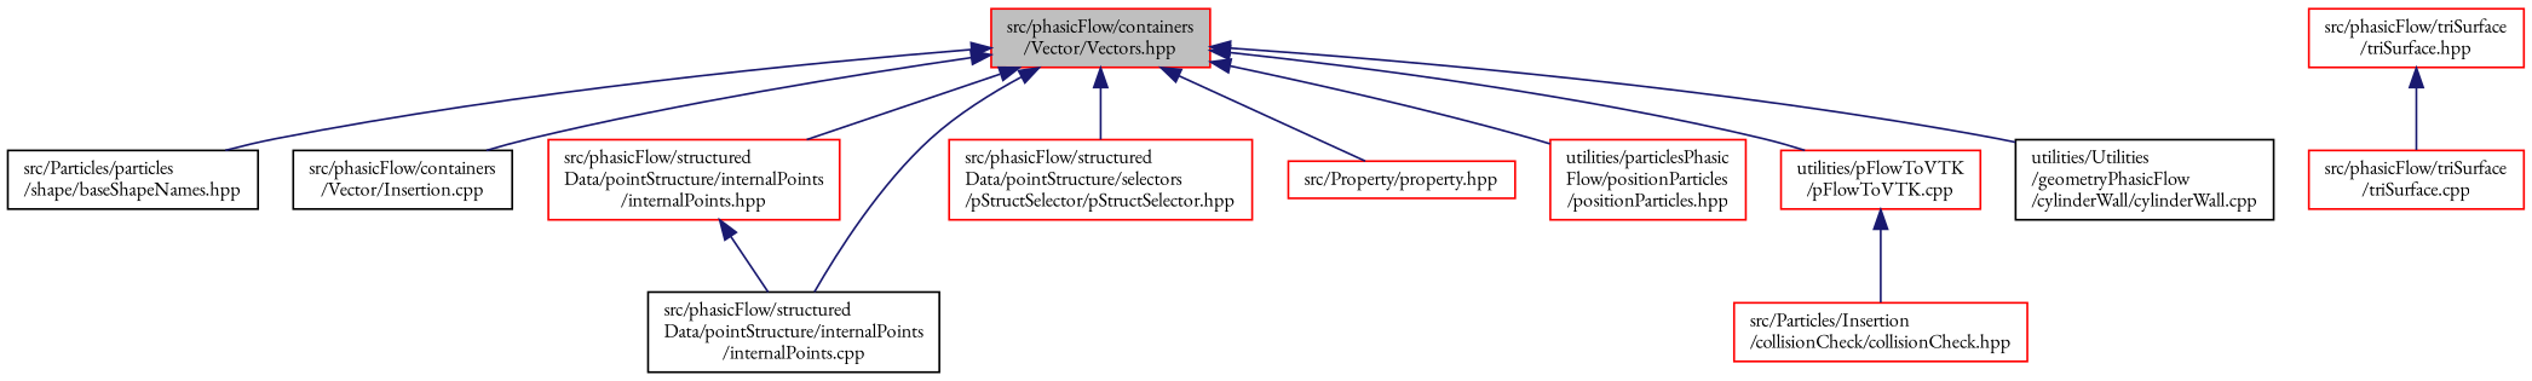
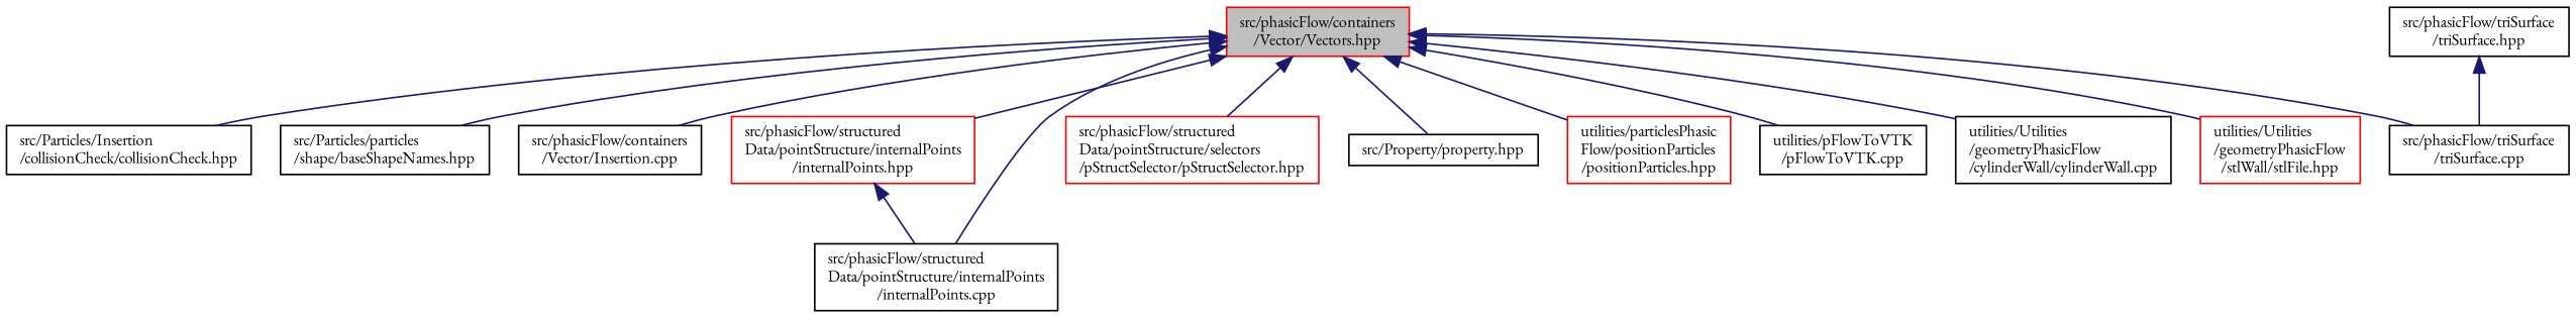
  digraph {
    fontname="EB Garamond"
    node [color=red fillcolor=white fontname="EB Garamond" fontsize=10 shape=record style=filled]
    edge [color=midnightblue dir=back fontname="EB Garamond" fontsize=10 labelfontname=Helvetica labelfontsize=10 style=solid]
    n1 [fillcolor=grey75 fontcolor=black height=0.2 label="src/phasicFlow/containers\l/Vector/Vectors.hpp" width=0.4]
-   n2 [height=0.2 label="src/Particles/Insertion\l/collisionCheck/collisionCheck.hpp" width=0.4]
+   n2 [color=black height=0.2 label="src/Particles/Insertion\l/collisionCheck/collisionCheck.hpp" width=0.4]
    n3 [color=black height=0.2 label="src/Particles/particles\l/shape/baseShapeNames.hpp" width=0.4]
    n4 [color=black height=0.2 label="src/phasicFlow/containers\l/Vector/Insertion.cpp" width=0.4]
    n5 [height=0.2 label="src/phasicFlow/structured\lData/pointStructure/internalPoints\l/internalPoints.hpp" width=0.4]
    n6 [color=black height=0.2 label="src/phasicFlow/structured\lData/pointStructure/internalPoints\l/internalPoints.cpp" width=0.4]
    n7 [height=0.2 label="src/phasicFlow/structured\lData/pointStructure/selectors\l/pStructSelector/pStructSelector.hpp" width=0.4]
-   n8 [height=0.2 label="src/phasicFlow/triSurface\l/triSurface.cpp" width=0.4]
-   n9 [height=0.2 label="src/Property/property.hpp" width=0.4]
+   n8 [color=black height=0.2 label="src/phasicFlow/triSurface\l/triSurface.cpp" width=0.4]
+   n9 [color=black height=0.2 label="src/Property/property.hpp" width=0.4]
    n10 [height=0.2 label="utilities/particlesPhasic\lFlow/positionParticles\l/positionParticles.hpp" width=0.4]
-   n11 [height=0.2 label="utilities/pFlowToVTK\l/pFlowToVTK.cpp" width=0.4]
+   n11 [color=black height=0.2 label="utilities/pFlowToVTK\l/pFlowToVTK.cpp" width=0.4]
    n12 [color=black height=0.2 label="utilities/Utilities\l/geometryPhasicFlow\l/cylinderWall/cylinderWall.cpp" width=0.4]
-   n14 [height=0.2 label="src/phasicFlow/triSurface\l/triSurface.hpp" width=0.4]
-   n11 -> n2
+   n13 [height=0.2 label="utilities/Utilities\l/geometryPhasicFlow\l/stlWall/stlFile.hpp" width=0.4]
+   n14 [color=black height=0.2 label="src/phasicFlow/triSurface\l/triSurface.hpp" width=0.4]
+   n1 -> n2
    n1 -> n3
    n1 -> n4
    n1 -> n5
    n1 -> n6
    n1 -> n7
+   n1 -> n8
    n1 -> n9
    n1 -> n10
    n1 -> n11
    n1 -> n12
+   n1 -> n13
    n5 -> n6
    n14 -> n8
  }
